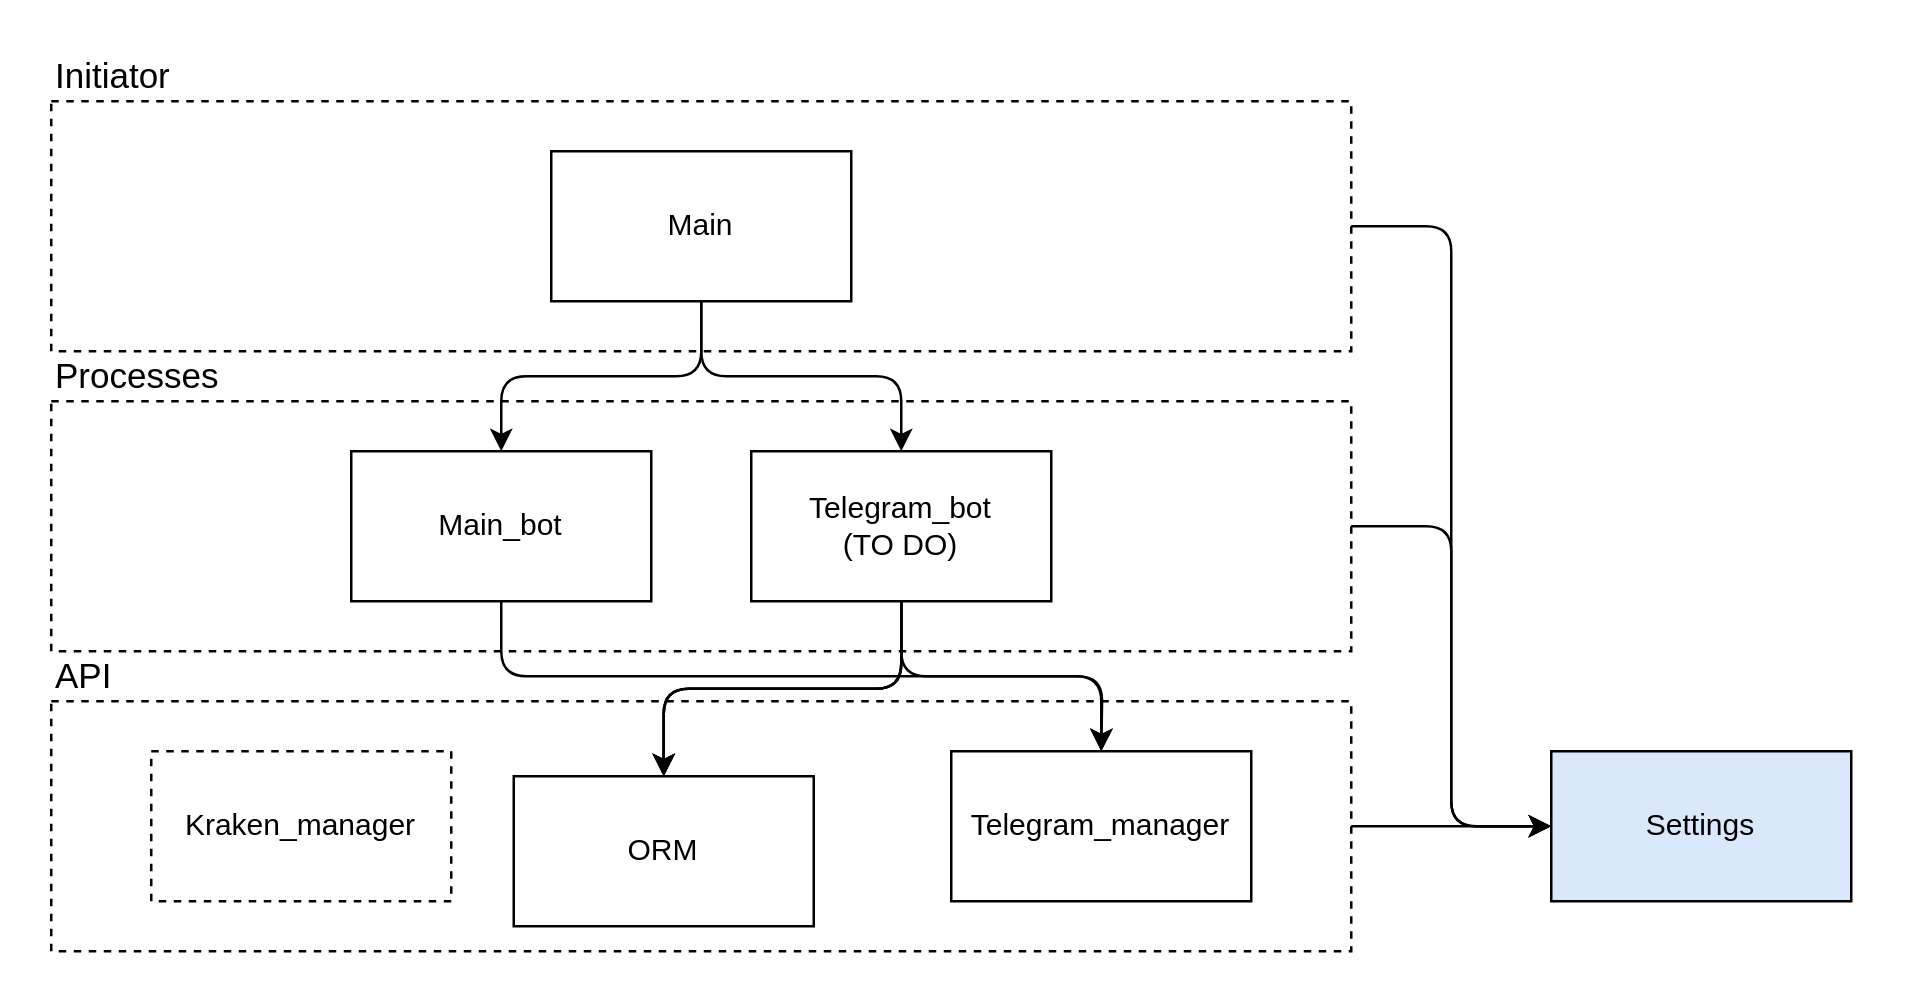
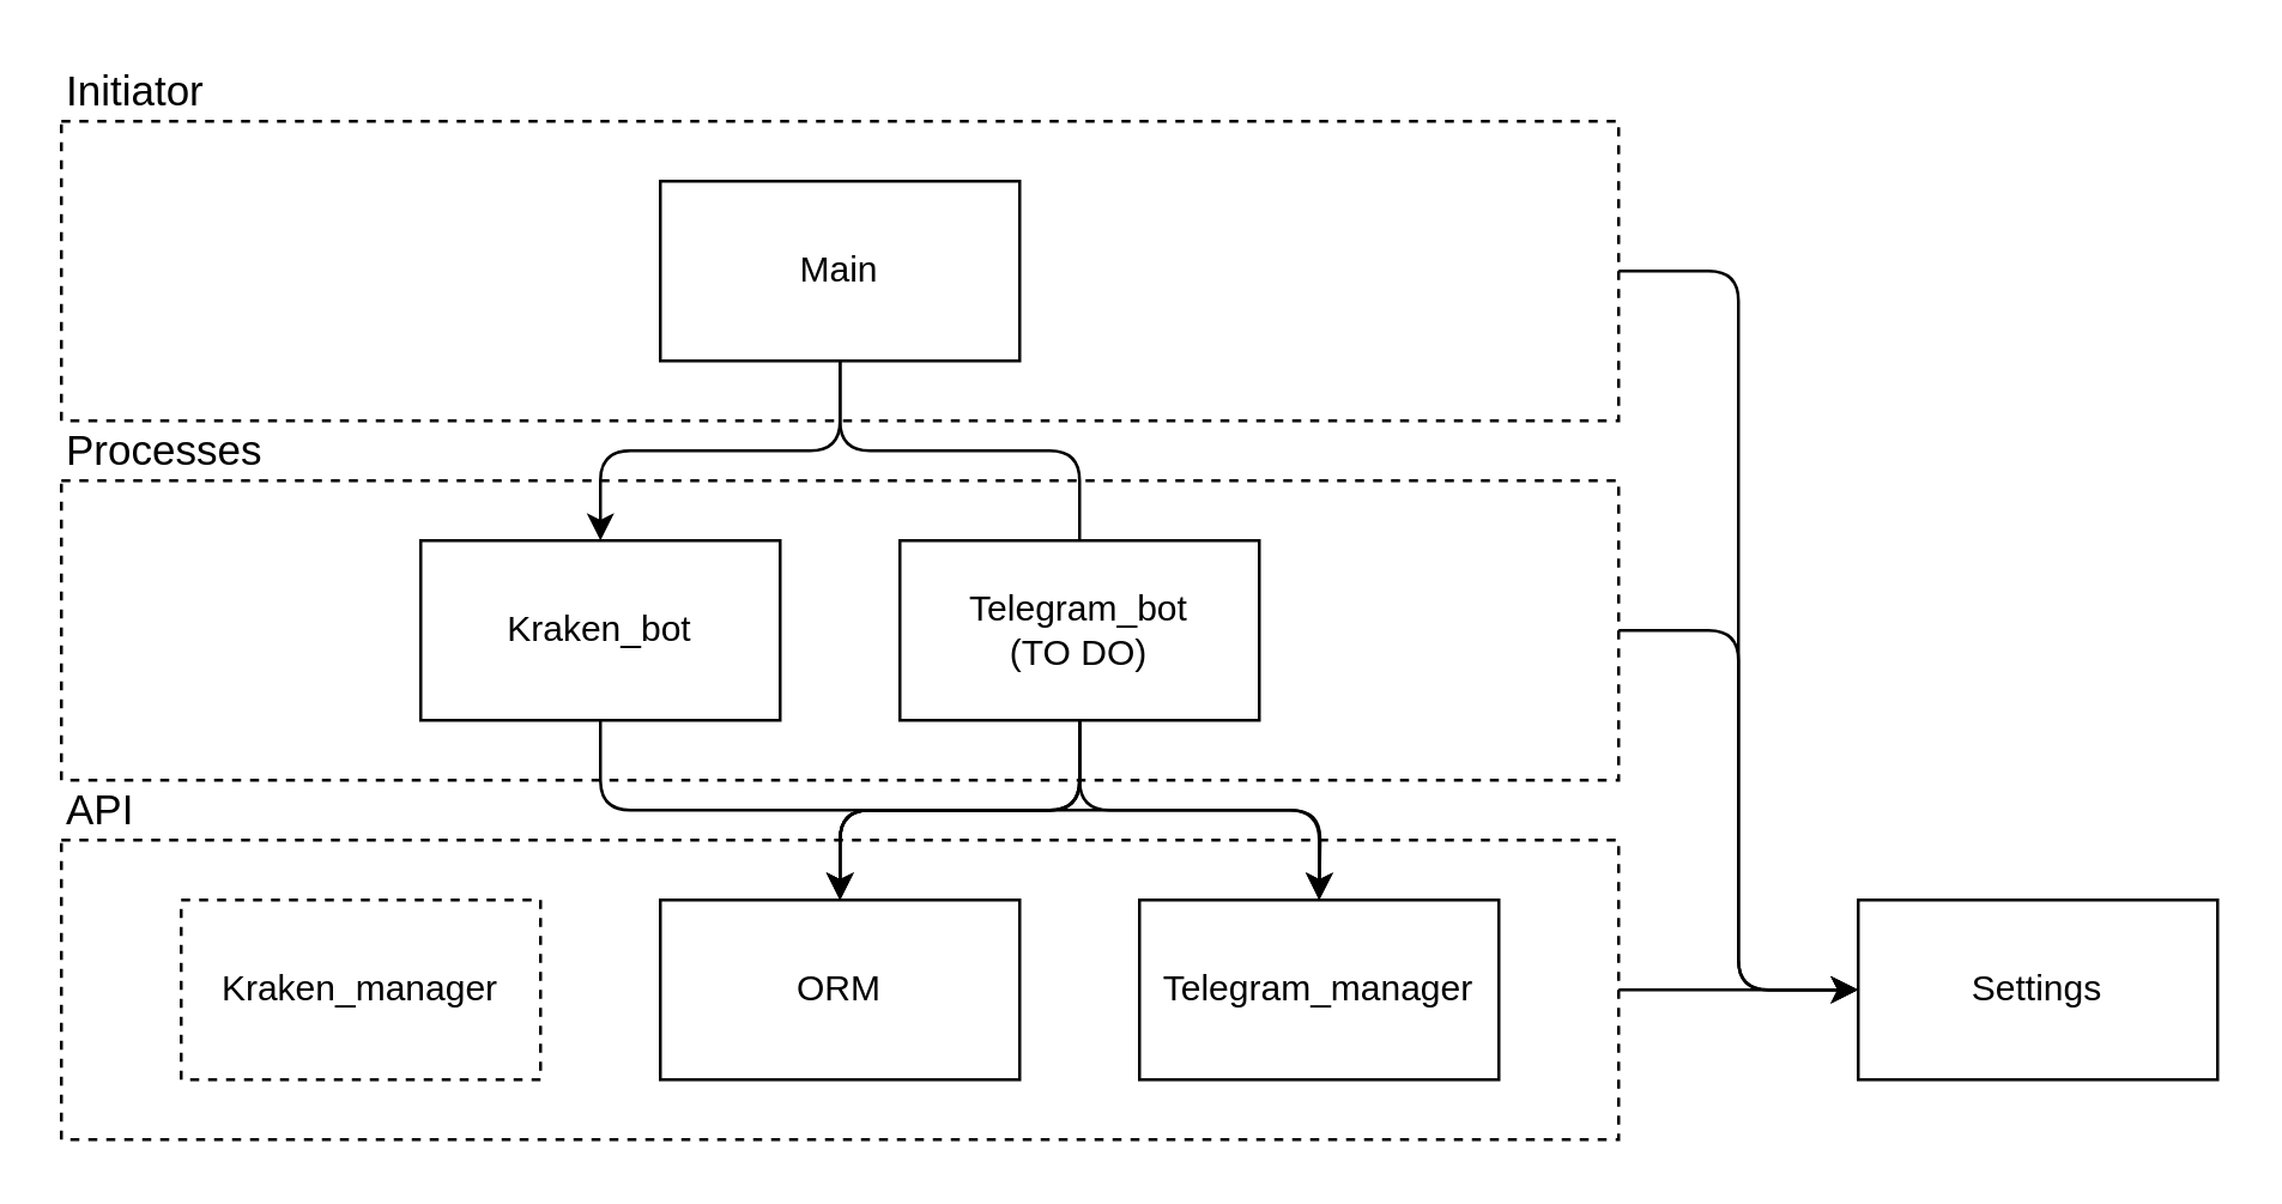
  <mxCell id="0" />
  <mxCell id="1" parent="0" />
  <mxCell id="2" style="edgeStyle=orthogonalEdgeStyle;rounded=1;orthogonalLoop=1;jettySize=auto;html=1;entryX=0;entryY=0.5;entryDx=0;entryDy=0;" edge="1" parent="1" source="3" target="24"><mxGeometry relative="1" as="geometry" /></mxCell>
  <mxCell id="3" value="" style="whiteSpace=wrap;html=1;fillColor=none;dashed=1;align=left;" parent="1" vertex="1"><mxGeometry x="20" y="40" width="520" height="100" as="geometry" /></mxCell>
  <mxCell id="4" style="edgeStyle=orthogonalEdgeStyle;rounded=1;orthogonalLoop=1;jettySize=auto;html=1;entryX=0;entryY=0.5;entryDx=0;entryDy=0;" edge="1" parent="1" source="5" target="24"><mxGeometry relative="1" as="geometry" /></mxCell>
  <mxCell id="5" value="" style="whiteSpace=wrap;html=1;fillColor=none;dashed=1;" parent="1" vertex="1"><mxGeometry x="20" y="160" width="520" height="100" as="geometry" /></mxCell>
  <mxCell id="6" style="edgeStyle=orthogonalEdgeStyle;rounded=1;orthogonalLoop=1;jettySize=auto;html=1;" edge="1" parent="1" source="7"><mxGeometry relative="1" as="geometry"><mxPoint x="620" y="330" as="targetPoint" /></mxGeometry></mxCell>
  <mxCell id="7" value="" style="whiteSpace=wrap;html=1;fillColor=none;dashed=1;" parent="1" vertex="1"><mxGeometry x="20" y="280" width="520" height="100" as="geometry" /></mxCell>
  <mxCell id="8" value="Kraken_manager" style="whiteSpace=wrap;html=1;dashed=1;" parent="1" vertex="1"><mxGeometry x="60" y="300" width="120" height="60" as="geometry" /></mxCell>
- <mxCell id="9" value="ORM" style="whiteSpace=wrap;html=1;" parent="1" vertex="1"><mxGeometry x="205" y="310" width="120" height="60" as="geometry" /></mxCell>
+ <mxCell id="9" value="ORM" style="whiteSpace=wrap;html=1;" parent="1" vertex="1"><mxGeometry x="220" y="300" width="120" height="60" as="geometry" /></mxCell>
  <mxCell id="10" value="Telegram_manager" style="whiteSpace=wrap;html=1;" parent="1" vertex="1"><mxGeometry x="380" y="300" width="120" height="60" as="geometry" /></mxCell>
  <mxCell id="11" style="edgeStyle=orthogonalEdgeStyle;orthogonalLoop=1;jettySize=auto;html=1;exitX=0.5;exitY=1;exitDx=0;exitDy=0;entryX=0.5;entryY=0;entryDx=0;entryDy=0;fontSize=14;" parent="1" source="12" target="10" edge="1"><mxGeometry relative="1" as="geometry" /></mxCell>
- <mxCell id="12" value="Main_bot" style="whiteSpace=wrap;html=1;" parent="1" vertex="1"><mxGeometry x="140" y="180" width="120" height="60" as="geometry" /></mxCell>
+ <mxCell id="12" value="Kraken_bot" style="whiteSpace=wrap;html=1;" parent="1" vertex="1"><mxGeometry x="140" y="180" width="120" height="60" as="geometry" /></mxCell>
  <mxCell id="13" style="edgeStyle=orthogonalEdgeStyle;orthogonalLoop=1;jettySize=auto;html=1;exitX=0.5;exitY=1;exitDx=0;exitDy=0;entryX=0.5;entryY=0;entryDx=0;entryDy=0;fontSize=14;" parent="1" source="17" target="9" edge="1"><mxGeometry relative="1" as="geometry" /></mxCell>
  <mxCell id="14" style="edgeStyle=orthogonalEdgeStyle;orthogonalLoop=1;jettySize=auto;html=1;exitX=0.5;exitY=1;exitDx=0;exitDy=0;entryX=0.5;entryY=0;entryDx=0;entryDy=0;" parent="1" source="17" target="9" edge="1"><mxGeometry relative="1" as="geometry" /></mxCell>
  <mxCell id="15" style="edgeStyle=orthogonalEdgeStyle;orthogonalLoop=1;jettySize=auto;html=1;exitX=0.5;exitY=1;exitDx=0;exitDy=0;entryX=0.5;entryY=0;entryDx=0;entryDy=0;" parent="1" source="17" target="9" edge="1"><mxGeometry relative="1" as="geometry" /></mxCell>
  <mxCell id="16" style="edgeStyle=orthogonalEdgeStyle;orthogonalLoop=1;jettySize=auto;html=1;exitX=0.5;exitY=1;exitDx=0;exitDy=0;" parent="1" source="17" edge="1"><mxGeometry relative="1" as="geometry"><mxPoint x="440" y="300" as="targetPoint" /></mxGeometry></mxCell>
  <mxCell id="17" value="Telegram_bot&lt;br&gt;(TO DO)" style="whiteSpace=wrap;html=1;" parent="1" vertex="1"><mxGeometry x="300" y="180" width="120" height="60" as="geometry" /></mxCell>
  <mxCell id="18" style="edgeStyle=orthogonalEdgeStyle;orthogonalLoop=1;jettySize=auto;html=1;exitX=0.5;exitY=1;exitDx=0;exitDy=0;entryX=0.5;entryY=0;entryDx=0;entryDy=0;fontSize=14;" parent="1" source="20" target="12" edge="1"><mxGeometry relative="1" as="geometry" /></mxCell>
- <mxCell id="19" style="edgeStyle=orthogonalEdgeStyle;orthogonalLoop=1;jettySize=auto;html=1;exitX=0.5;exitY=1;exitDx=0;exitDy=0;entryX=0.5;entryY=0;entryDx=0;entryDy=0;fontSize=14;" parent="1" source="20" target="17" edge="1"><mxGeometry relative="1" as="geometry" /></mxCell>
+ <mxCell id="19" style="edgeStyle=orthogonalEdgeStyle;orthogonalLoop=1;jettySize=auto;html=1;exitX=0.5;exitY=1;exitDx=0;exitDy=0;entryX=0.5;entryY=0;entryDx=0;entryDy=0;fontSize=14;endArrow=none;" parent="1" source="20" target="17" edge="1"><mxGeometry relative="1" as="geometry" /></mxCell>
  <mxCell id="20" value="Main" style="whiteSpace=wrap;html=1;" parent="1" vertex="1"><mxGeometry x="220" y="60" width="120" height="60" as="geometry" /></mxCell>
  <mxCell id="21" value="Initiator" style="text;html=1;align=left;verticalAlign=middle;resizable=0;points=[];autosize=1;fontSize=14;" parent="1" vertex="1"><mxGeometry x="20" y="20" width="60" height="20" as="geometry" /></mxCell>
  <mxCell id="22" value="Processes" style="text;html=1;align=left;verticalAlign=middle;resizable=0;points=[];autosize=1;fontSize=14;" parent="1" vertex="1"><mxGeometry x="20" y="140" width="80" height="20" as="geometry" /></mxCell>
  <mxCell id="23" value="API" style="text;html=1;align=left;verticalAlign=middle;resizable=0;points=[];autosize=1;fontSize=14;" parent="1" vertex="1"><mxGeometry x="20" y="260" width="40" height="20" as="geometry" /></mxCell>
- <mxCell id="24" value="Settings" style="whiteSpace=wrap;html=1;fillColor=#dae8fc;" vertex="1" parent="1"><mxGeometry x="620" y="300" width="120" height="60" as="geometry" /></mxCell>
+ <mxCell id="24" value="Settings" style="whiteSpace=wrap;html=1;" vertex="1" parent="1"><mxGeometry x="620" y="300" width="120" height="60" as="geometry" /></mxCell>
